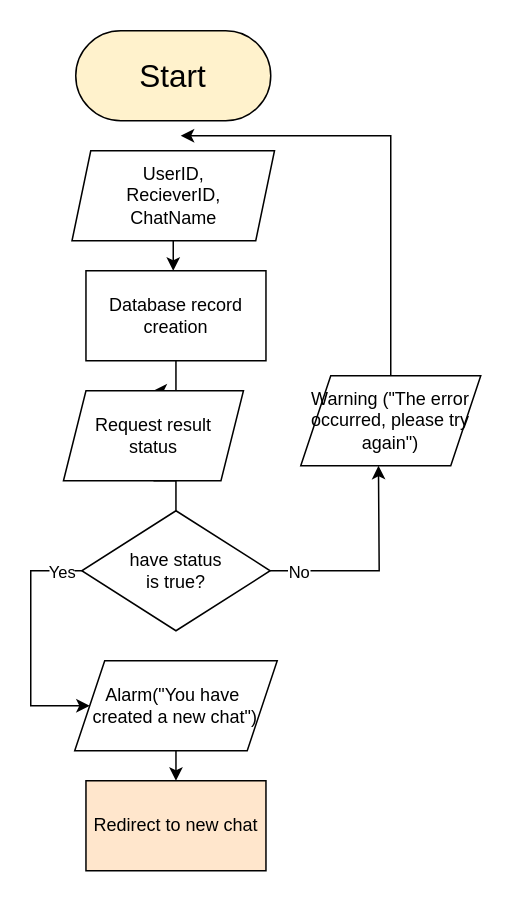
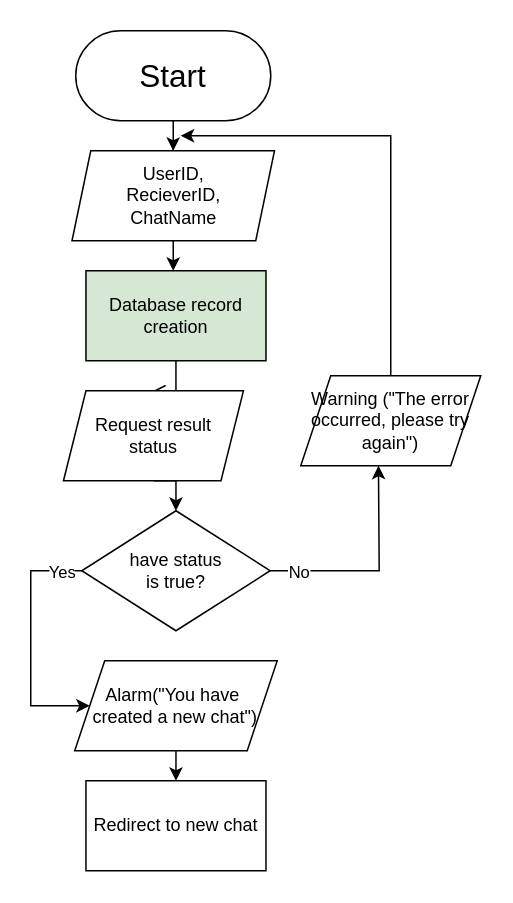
  <mxCell id="0" />
  <mxCell id="1" parent="0" />
- <mxCell id="3" value="&lt;font style=&quot;font-size: 21px;&quot;&gt;Start&lt;/font&gt;" style="rounded=1;whiteSpace=wrap;html=1;glass=0;shadow=0;arcSize=50;fillColor=#fff2cc;" parent="1" vertex="1"><mxGeometry x="50" y="20" width="130" height="60" as="geometry" /></mxCell>
+ <mxCell id="2" style="edgeStyle=orthogonalEdgeStyle;rounded=0;orthogonalLoop=1;jettySize=auto;html=1;entryX=0.5;entryY=0;entryDx=0;entryDy=0;" parent="1" source="3" target="5" edge="1"><mxGeometry relative="1" as="geometry" /></mxCell>
+ <mxCell id="3" value="&lt;font style=&quot;font-size: 21px;&quot;&gt;Start&lt;/font&gt;" style="rounded=1;whiteSpace=wrap;html=1;glass=0;shadow=0;arcSize=50;" parent="1" vertex="1"><mxGeometry x="50" y="20" width="130" height="60" as="geometry" /></mxCell>
  <mxCell id="4" value="" style="edgeStyle=orthogonalEdgeStyle;rounded=0;orthogonalLoop=1;jettySize=auto;html=1;" parent="1" source="5" edge="1"><mxGeometry relative="1" as="geometry"><mxPoint x="115" y="180" as="targetPoint" /></mxGeometry></mxCell>
  <mxCell id="5" value="&lt;div&gt;UserID,&lt;/div&gt;&lt;div&gt;RecieverID,&lt;/div&gt;&lt;div&gt;ChatName&lt;br&gt;&lt;/div&gt;" style="shape=parallelogram;perimeter=parallelogramPerimeter;whiteSpace=wrap;html=1;fixedSize=1;size=12.5;" parent="1" vertex="1"><mxGeometry x="47.5" y="100" width="135" height="60" as="geometry" /></mxCell>
  <mxCell id="6" style="edgeStyle=orthogonalEdgeStyle;rounded=0;orthogonalLoop=1;jettySize=auto;html=1;entryX=0.5;entryY=0;entryDx=0;entryDy=0;" parent="1" edge="1"><mxGeometry relative="1" as="geometry"><mxPoint x="115" y="240" as="sourcePoint" /></mxGeometry></mxCell>
- <mxCell id="7" style="edgeStyle=orthogonalEdgeStyle;rounded=0;orthogonalLoop=1;jettySize=auto;html=1;entryX=0.5;entryY=0;entryDx=0;entryDy=0;" parent="1" source="8" target="10" edge="1"><mxGeometry relative="1" as="geometry" /></mxCell>
- <mxCell id="8" value="Database record creation" style="whiteSpace=wrap;html=1;" parent="1" vertex="1"><mxGeometry x="56.81" y="180" width="120" height="60" as="geometry" /></mxCell>
- <mxCell id="9" style="edgeStyle=orthogonalEdgeStyle;rounded=0;orthogonalLoop=1;jettySize=auto;html=1;exitX=0.5;exitY=1;exitDx=0;exitDy=0;entryX=0.5;entryY=0;entryDx=0;entryDy=0;endArrow=none;" parent="1" source="10" target="15" edge="1"><mxGeometry relative="1" as="geometry" /></mxCell>
+ <mxCell id="7" style="edgeStyle=orthogonalEdgeStyle;rounded=0;orthogonalLoop=1;jettySize=auto;html=1;entryX=0.5;entryY=0;entryDx=0;entryDy=0;endArrow=open;" parent="1" source="8" target="10" edge="1"><mxGeometry relative="1" as="geometry" /></mxCell>
+ <mxCell id="8" value="Database record creation" style="whiteSpace=wrap;html=1;fillColor=#d5e8d4;" parent="1" vertex="1"><mxGeometry x="56.81" y="180" width="120" height="60" as="geometry" /></mxCell>
+ <mxCell id="9" style="edgeStyle=orthogonalEdgeStyle;rounded=0;orthogonalLoop=1;jettySize=auto;html=1;exitX=0.5;exitY=1;exitDx=0;exitDy=0;entryX=0.5;entryY=0;entryDx=0;entryDy=0;" parent="1" source="10" target="15" edge="1"><mxGeometry relative="1" as="geometry" /></mxCell>
  <mxCell id="10" value="&lt;div&gt;Request result&lt;/div&gt;&lt;div&gt;status&lt;br&gt;&lt;/div&gt;" style="shape=parallelogram;perimeter=parallelogramPerimeter;whiteSpace=wrap;html=1;fixedSize=1;size=15;" parent="1" vertex="1"><mxGeometry x="41.81" y="260" width="120" height="60" as="geometry" /></mxCell>
  <mxCell id="11" style="edgeStyle=orthogonalEdgeStyle;rounded=0;orthogonalLoop=1;jettySize=auto;html=1;" parent="1" source="15" edge="1"><mxGeometry relative="1" as="geometry"><mxPoint x="251.81" y="310" as="targetPoint" /></mxGeometry></mxCell>
  <mxCell id="12" value="&lt;div&gt;No&lt;/div&gt;" style="edgeLabel;html=1;align=center;verticalAlign=middle;resizable=0;points=[];" parent="11" vertex="1" connectable="0"><mxGeometry x="-0.734" relative="1" as="geometry"><mxPoint as="offset" /></mxGeometry></mxCell>
  <mxCell id="13" value="" style="edgeStyle=orthogonalEdgeStyle;rounded=0;orthogonalLoop=1;jettySize=auto;html=1;entryX=0;entryY=0.5;entryDx=0;entryDy=0;exitX=0;exitY=0.5;exitDx=0;exitDy=0;" parent="1" edge="1" target="18" source="15"><mxGeometry relative="1" as="geometry"><mxPoint x="160" y="620" as="sourcePoint" /><mxPoint x="115" y="700" as="targetPoint" /><Array as="points"><mxPoint x="20" y="380" /><mxPoint x="20" y="470" /></Array></mxGeometry></mxCell>
  <mxCell id="14" value="Yes" style="edgeLabel;html=1;align=center;verticalAlign=middle;resizable=0;points=[];" parent="13" vertex="1" connectable="0"><mxGeometry x="-0.46" y="3" relative="1" as="geometry"><mxPoint x="17" y="-10" as="offset" /></mxGeometry></mxCell>
  <mxCell id="15" value="have status &lt;br&gt;is true?" style="rhombus;whiteSpace=wrap;html=1;" parent="1" vertex="1"><mxGeometry x="54" y="340" width="125.62" height="80" as="geometry" /></mxCell>
  <mxCell id="16" style="edgeStyle=orthogonalEdgeStyle;rounded=0;orthogonalLoop=1;jettySize=auto;html=1;exitX=0.5;exitY=1;exitDx=0;exitDy=0;entryX=0.5;entryY=0;entryDx=0;entryDy=0;" parent="1" target="17" edge="1"><mxGeometry relative="1" as="geometry"><mxPoint x="116.81" y="500" as="sourcePoint" /></mxGeometry></mxCell>
- <mxCell id="17" value="Redirect to new chat" style="whiteSpace=wrap;html=1;fillColor=#ffe6cc;" parent="1" vertex="1"><mxGeometry x="56.81" y="520" width="120" height="60" as="geometry" /></mxCell>
+ <mxCell id="17" value="Redirect to new chat" style="whiteSpace=wrap;html=1;" parent="1" vertex="1"><mxGeometry x="56.81" y="520" width="120" height="60" as="geometry" /></mxCell>
  <mxCell id="18" value="&lt;div&gt;Alarm(&quot;You have&amp;nbsp;&lt;/div&gt;&lt;div&gt;created a new chat&quot;)&lt;/div&gt;" style="shape=parallelogram;perimeter=parallelogramPerimeter;whiteSpace=wrap;html=1;fixedSize=1;" parent="1" vertex="1"><mxGeometry x="49.31" y="440" width="135" height="60" as="geometry" /></mxCell>
  <mxCell id="19" style="edgeStyle=orthogonalEdgeStyle;rounded=0;orthogonalLoop=1;jettySize=auto;html=1;" edge="1" parent="1" source="20"><mxGeometry relative="1" as="geometry"><mxPoint x="120" y="90" as="targetPoint" /><Array as="points"><mxPoint x="260" y="90" /></Array></mxGeometry></mxCell>
  <mxCell id="20" value="Warning (&quot;The error occurred, please try again&quot;)" style="shape=parallelogram;perimeter=parallelogramPerimeter;whiteSpace=wrap;html=1;fixedSize=1;" vertex="1" parent="1"><mxGeometry x="200" y="250" width="120" height="60" as="geometry" /></mxCell>
